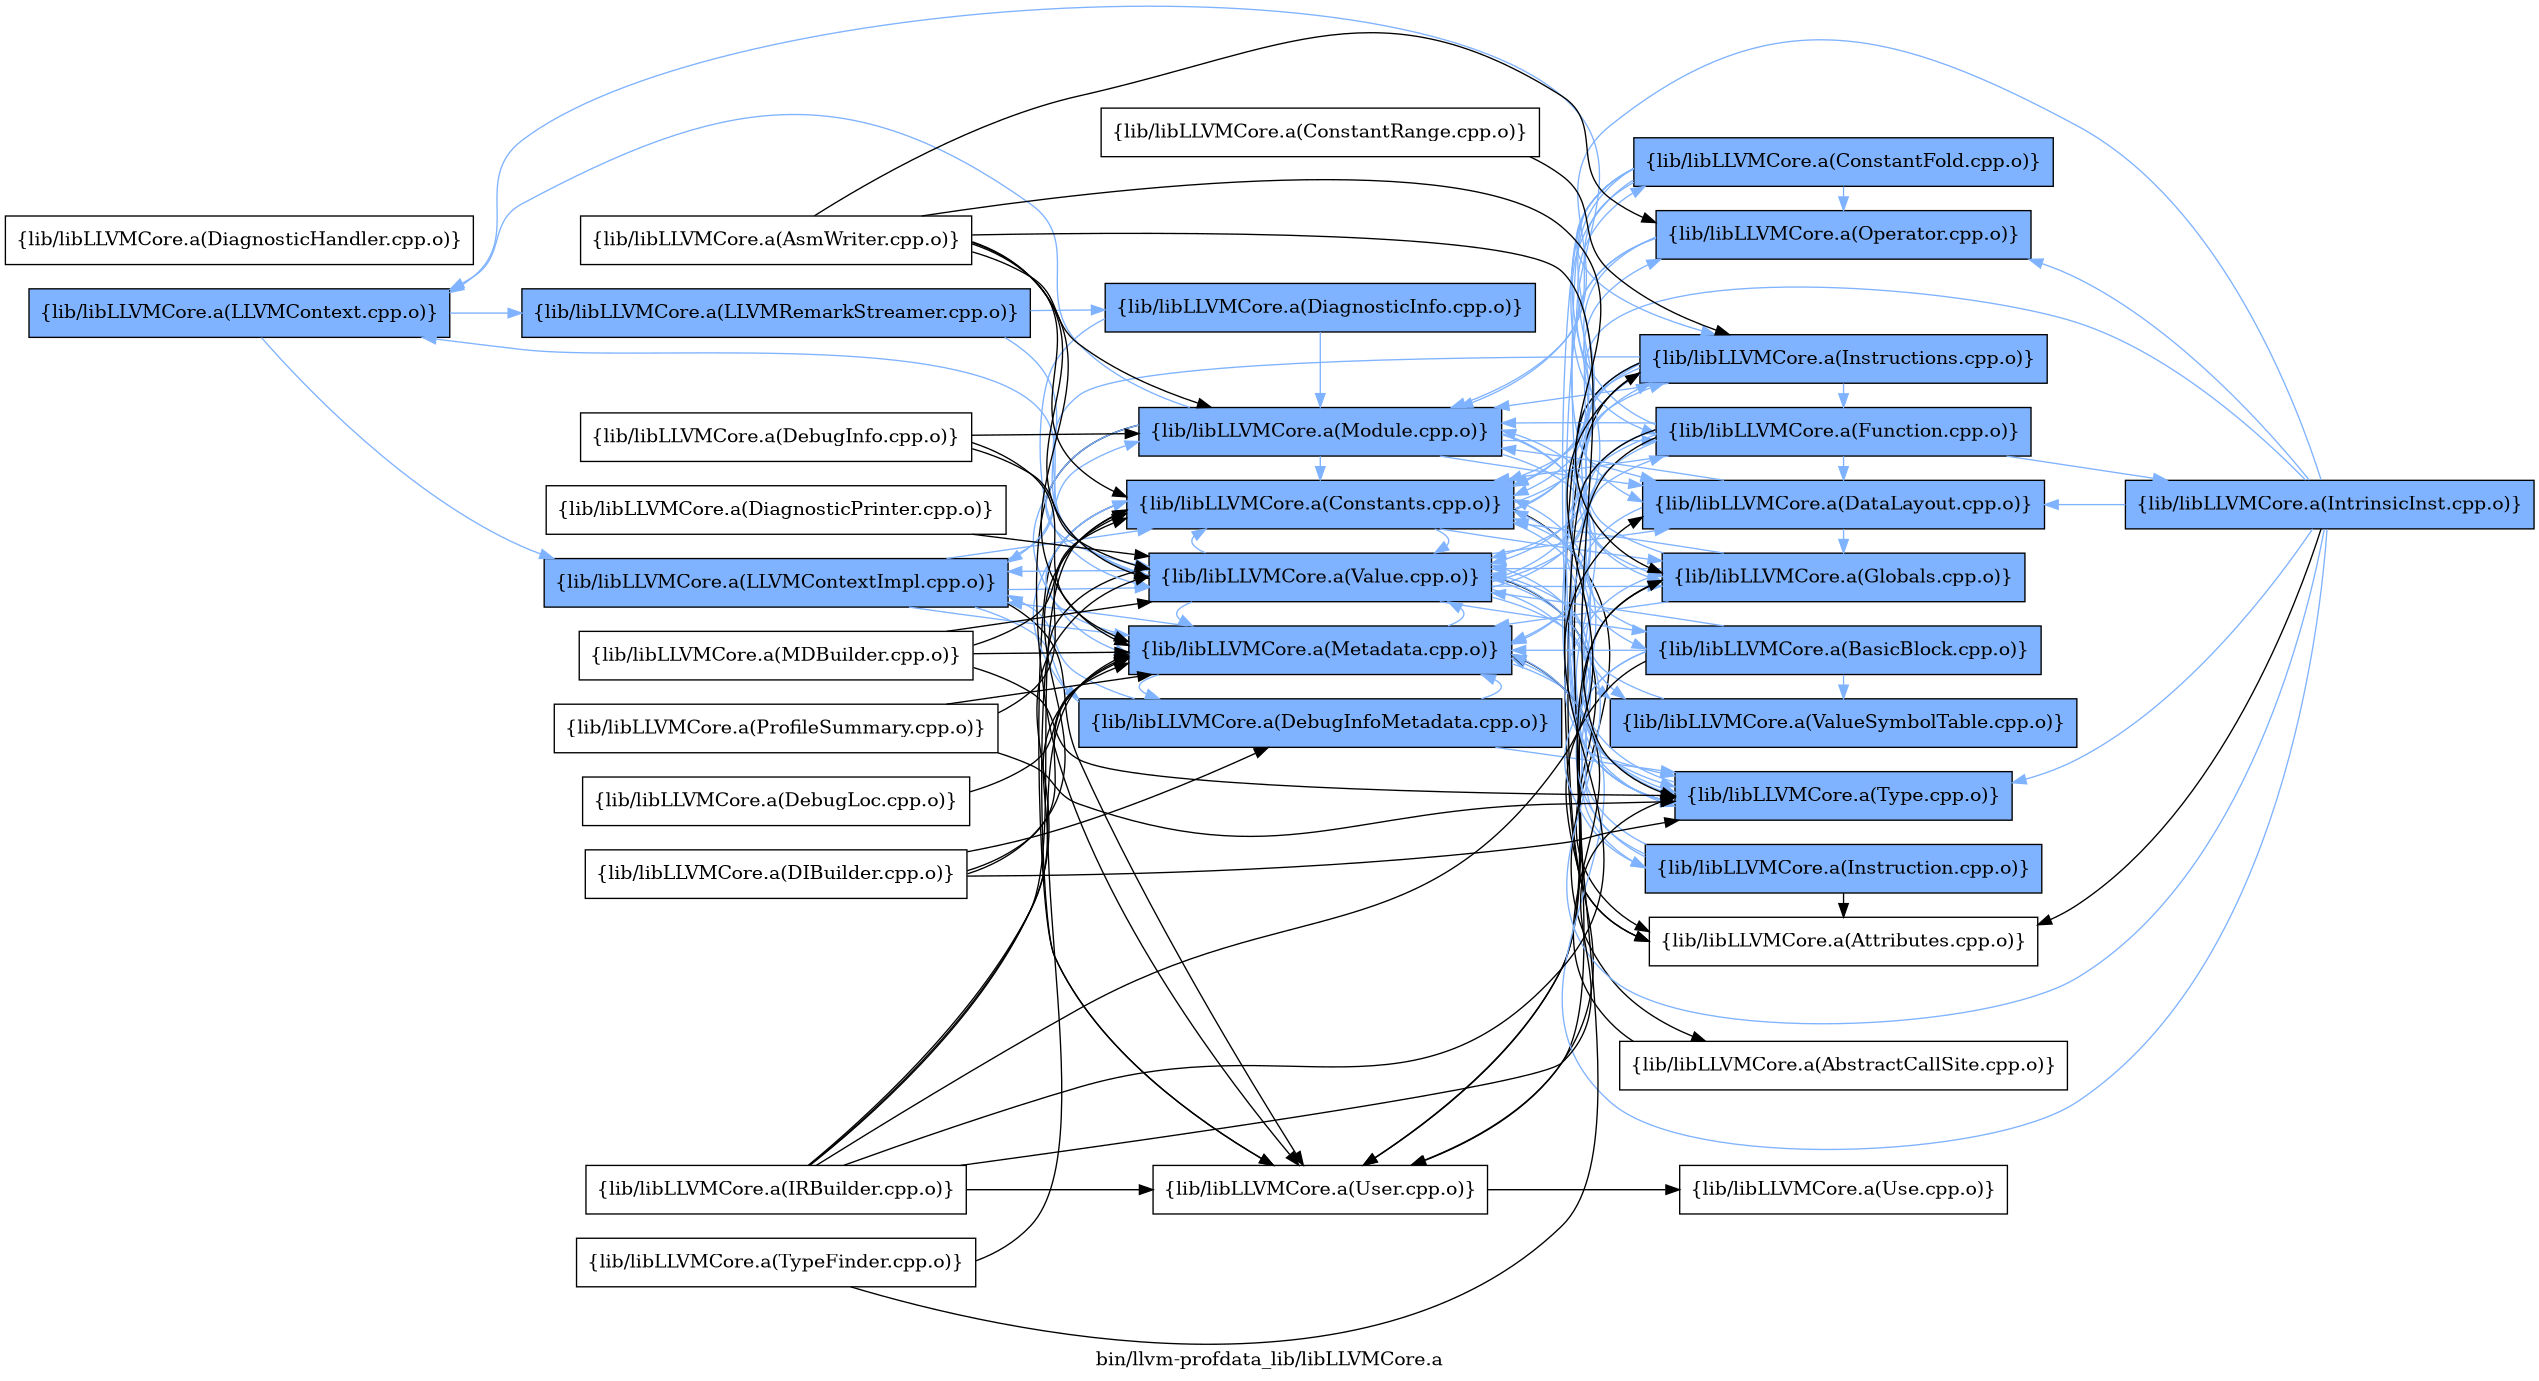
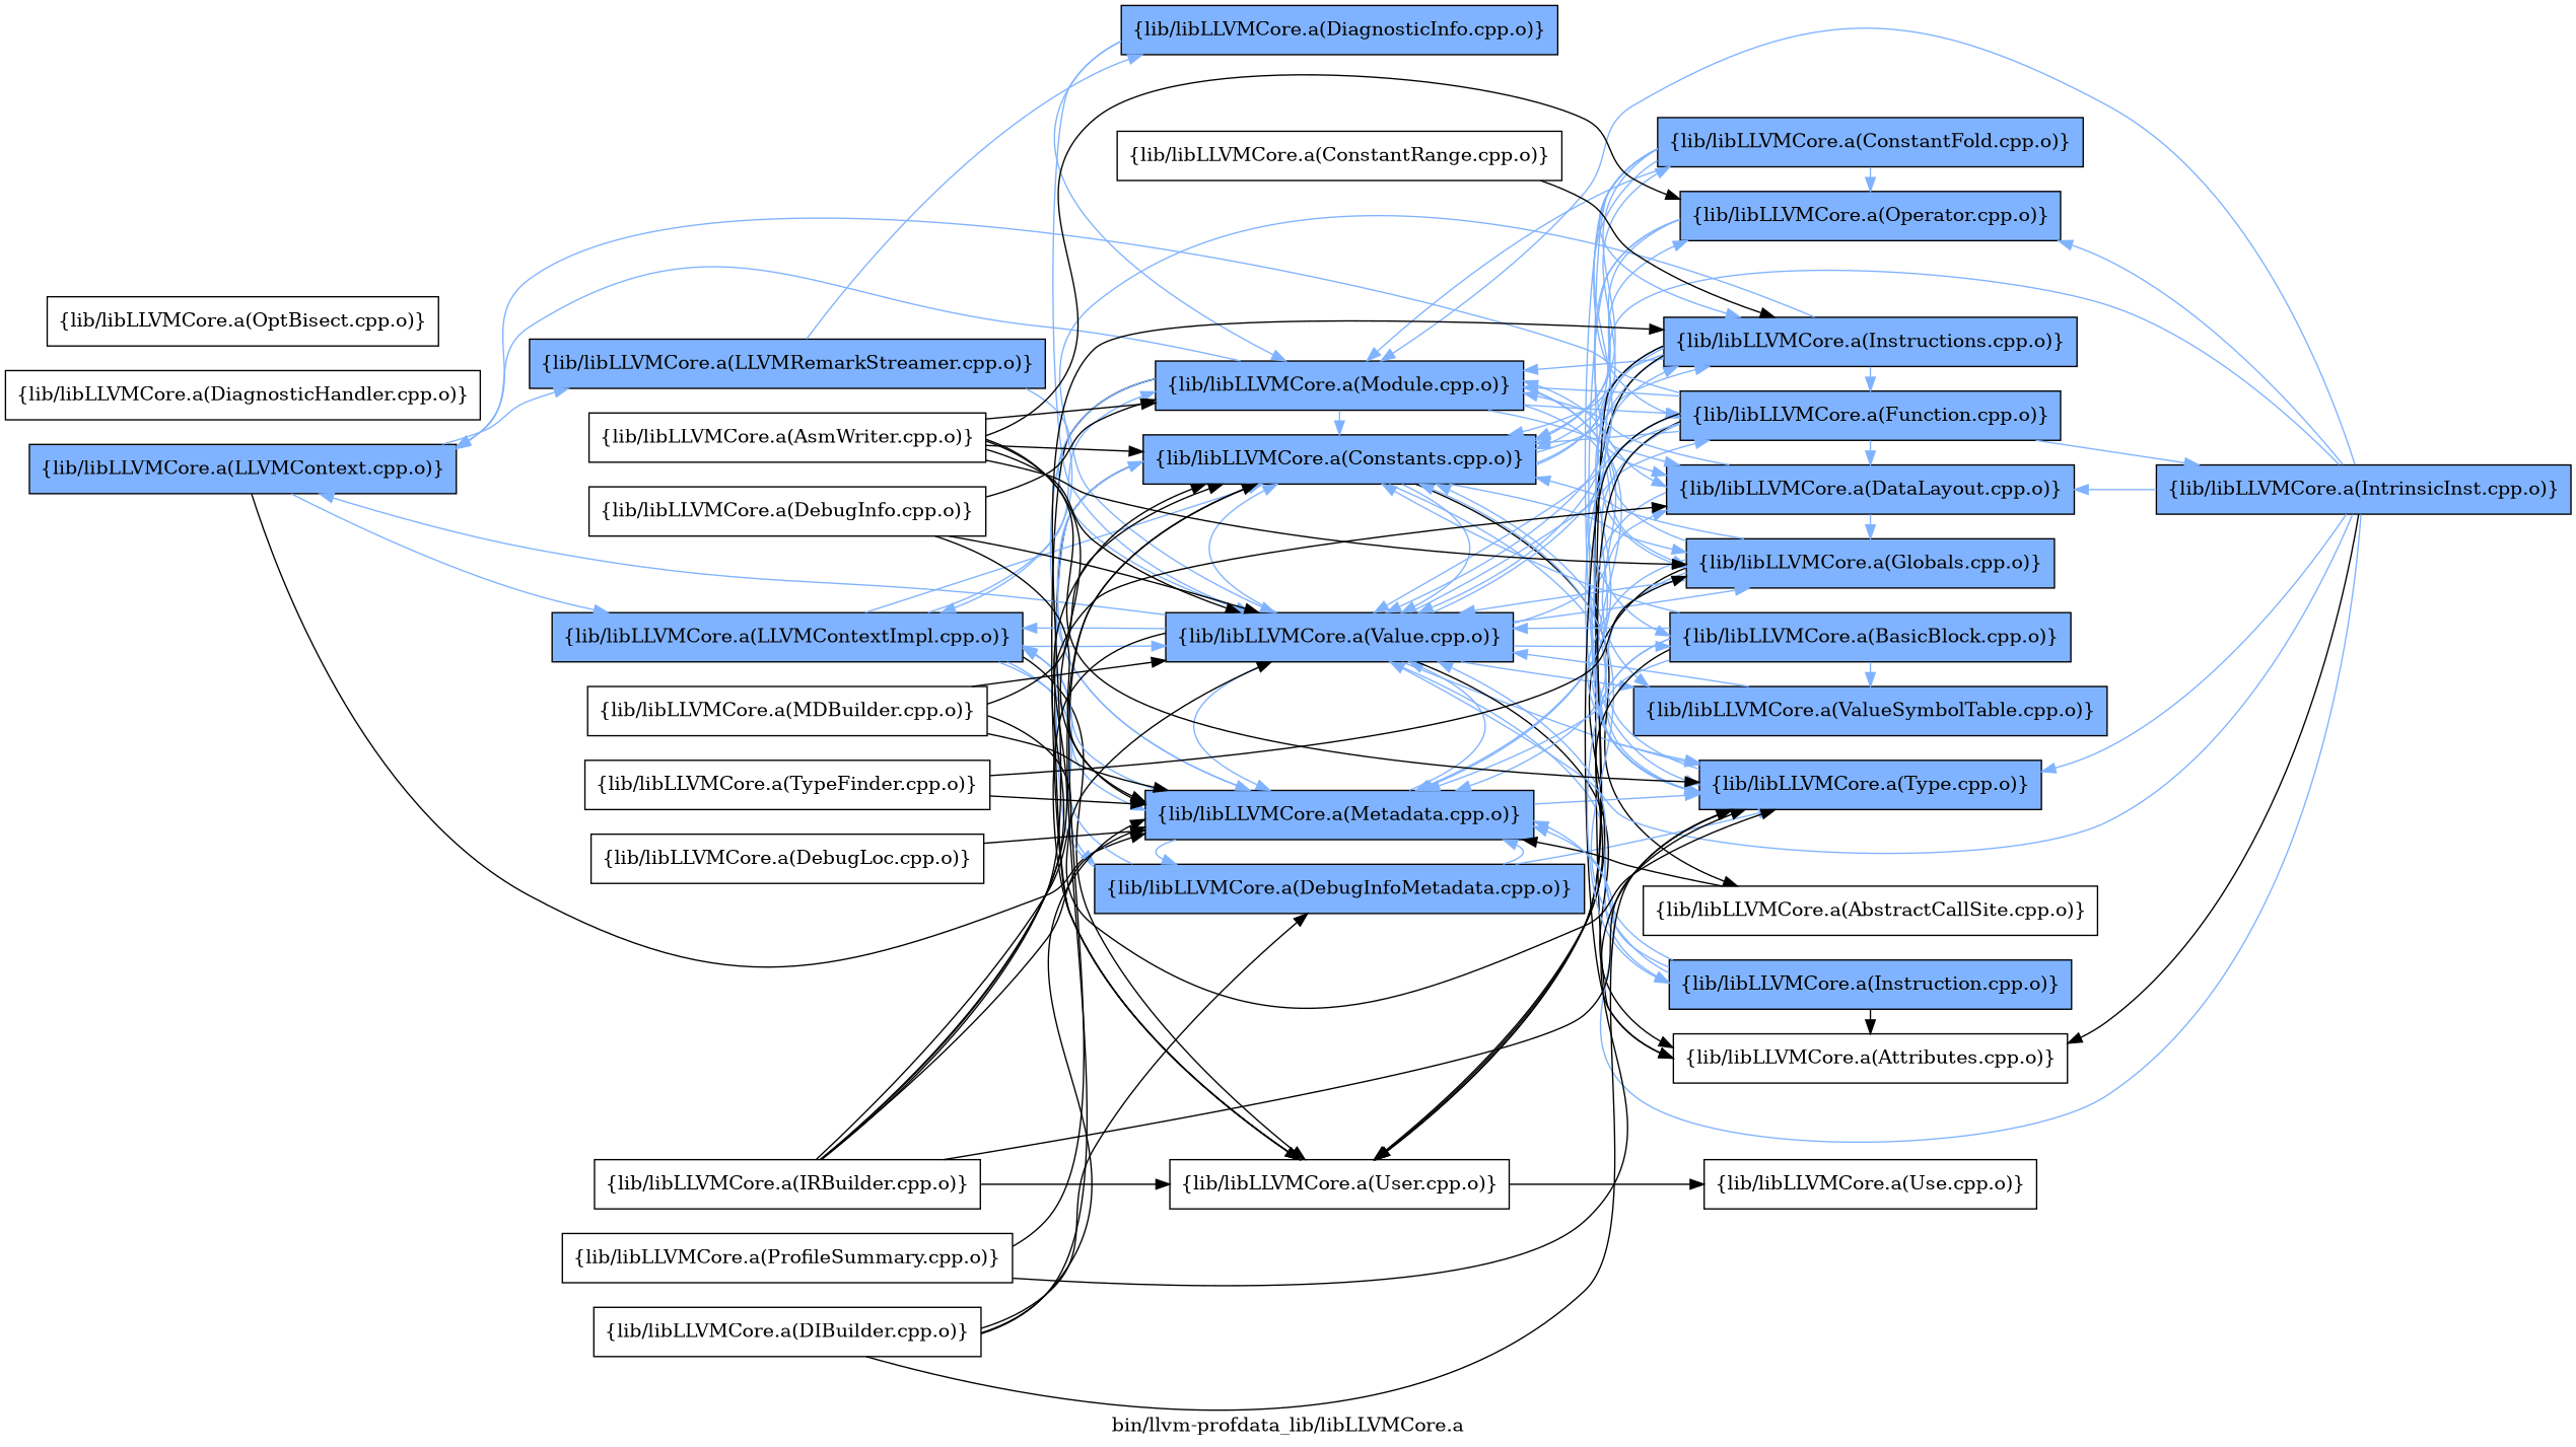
  digraph {
    label="bin/llvm-profdata_lib/libLLVMCore.a"
    rankdir=LR
    node [fillcolor="0.600000 0.5 1" group=1 shape=box style=filled]
    edge [color="0.600000 0.5 1"]
    n1 [label="{lib/libLLVMCore.a(LLVMContext.cpp.o)}"]
    n2 [label="{lib/libLLVMCore.a(LLVMContextImpl.cpp.o)}"]
    n3 [label="{lib/libLLVMCore.a(LLVMRemarkStreamer.cpp.o)}"]
    n4 [label="{lib/libLLVMCore.a(Constants.cpp.o)}"]
    n5 [label="{lib/libLLVMCore.a(DebugInfoMetadata.cpp.o)}"]
    n6 [label="{lib/libLLVMCore.a(Metadata.cpp.o)}"]
    n7 [label="{lib/libLLVMCore.a(Module.cpp.o)}"]
    n8 [group=0 label="{lib/libLLVMCore.a(User.cpp.o)}" fillcolor="" style=""]
    n9 [label="{lib/libLLVMCore.a(Value.cpp.o)}"]
    n10 [label="{lib/libLLVMCore.a(DiagnosticInfo.cpp.o)}"]
    n11 [label="{lib/libLLVMCore.a(Instructions.cpp.o)}"]
    n12 [label="{lib/libLLVMCore.a(Globals.cpp.o)}"]
    n13 [label="{lib/libLLVMCore.a(ConstantFold.cpp.o)}"]
    n14 [label="{lib/libLLVMCore.a(Operator.cpp.o)}"]
    n15 [label="{lib/libLLVMCore.a(Type.cpp.o)}"]
    n16 [label="{lib/libLLVMCore.a(Function.cpp.o)}"]
    n17 [label="{lib/libLLVMCore.a(DataLayout.cpp.o)}"]
    n18 [label="{lib/libLLVMCore.a(ValueSymbolTable.cpp.o)}"]
    n19 [group=0 label="{lib/libLLVMCore.a(Use.cpp.o)}" fillcolor="" style=""]
    n20 [label="{lib/libLLVMCore.a(Instruction.cpp.o)}"]
    n21 [label="{lib/libLLVMCore.a(BasicBlock.cpp.o)}"]
    n22 [group=0 label="{lib/libLLVMCore.a(Attributes.cpp.o)}" fillcolor="" style=""]
    n23 [group=0 label="{lib/libLLVMCore.a(AbstractCallSite.cpp.o)}" fillcolor="" style=""]
    n24 [label="{lib/libLLVMCore.a(IntrinsicInst.cpp.o)}"]
    n25 [group=0 label="{lib/libLLVMCore.a(ProfileSummary.cpp.o)}" fillcolor="" style=""]
-   n26 [group=0 label="{lib/libLLVMCore.a(DiagnosticPrinter.cpp.o)}" fillcolor="" style=""]
    n27 [group=0 label="{lib/libLLVMCore.a(ConstantRange.cpp.o)}" fillcolor="" style=""]
    n28 [group=0 label="{lib/libLLVMCore.a(AsmWriter.cpp.o)}" fillcolor="" style=""]
    n29 [group=0 label="{lib/libLLVMCore.a(DebugLoc.cpp.o)}" fillcolor="" style=""]
    n30 [group=0 label="{lib/libLLVMCore.a(DebugInfo.cpp.o)}" fillcolor="" style=""]
    n31 [group=0 label="{lib/libLLVMCore.a(DIBuilder.cpp.o)}" fillcolor="" style=""]
    n32 [group=0 label="{lib/libLLVMCore.a(IRBuilder.cpp.o)}" fillcolor="" style=""]
    n33 [group=0 label="{lib/libLLVMCore.a(DiagnosticHandler.cpp.o)}" fillcolor="" style=""]
    n34 [group=0 label="{lib/libLLVMCore.a(MDBuilder.cpp.o)}" fillcolor="" style=""]
+   n35 [group=0 label="{lib/libLLVMCore.a(OptBisect.cpp.o)}" fillcolor="" style=""]
    n36 [group=0 label="{lib/libLLVMCore.a(TypeFinder.cpp.o)}" fillcolor="" style=""]
    subgraph sub_1 {
      rank=same
      n1
    }
    subgraph sub_2 {
      rank=same
      n2
      n3
    }
    subgraph sub_3 {
      rank=same
      n4
      n5
      n6
      n7
      n8
      n9
      n10
    }
    subgraph sub_4 {
      rank=same
      n11
      n12
      n13
      n14
      n15
      n16
      n17
      n18
      n19
      n20
      n21
      n22
    }
    subgraph sub_5 {
      rank=same
      n1
    }
    subgraph sub_6 {
      rank=same
      n2
      n3
    }
    subgraph sub_7 {
      rank=same
      n4
      n5
      n6
      n7
      n8
      n9
      n10
    }
    subgraph sub_8 {
      rank=same
      n11
      n12
      n13
      n14
      n15
      n16
      n17
      n18
      n19
      n20
      n21
      n22
    }
    n1 -> n2
    n1 -> n3
    n2 -> n4
    n2 -> n5
    n2 -> n6
    n2 -> n7
    n2 -> n8 [color=""]
    n2 -> n9
    n3 -> n9
    n3 -> n10
    n4 -> n8 [color=""]
    n4 -> n9
    n4 -> n11
    n4 -> n12
    n4 -> n13
    n4 -> n14
    n4 -> n15
    n4 -> n23 [color=""]
    n5 -> n2
    n5 -> n4
    n5 -> n6
    n5 -> n15
    n6 -> n2
    n6 -> n4
    n6 -> n5
    n6 -> n9
    n6 -> n15
    n7 -> n1
    n7 -> n4
    n7 -> n6
    n7 -> n8 [color=""]
    n7 -> n9
    n7 -> n12
    n7 -> n15
    n7 -> n16
    n7 -> n17
    n7 -> n18
    n8 -> n19 [color=""]
    n9 -> n1
    n9 -> n2
    n9 -> n4
    n9 -> n6
    n9 -> n8 [color=""]
    n9 -> n11
    n9 -> n12
    n9 -> n15
    n9 -> n16
    n9 -> n17
    n9 -> n18
    n9 -> n20
    n9 -> n21
    n9 -> n22 [color=""]
    n10 -> n7
    n10 -> n9
    n11 -> n2
    n11 -> n4
    n11 -> n6
    n11 -> n7
    n11 -> n8 [color=""]
    n11 -> n9
    n11 -> n15
    n11 -> n16
    n11 -> n17
    n11 -> n22 [color=""]
    n12 -> n4
    n12 -> n6
    n12 -> n7
    n12 -> n8 [color=""]
    n12 -> n9
    n12 -> n15
    n13 -> n4
    n13 -> n7
    n13 -> n9
    n13 -> n11
    n13 -> n12
    n13 -> n14
    n13 -> n15
    n13 -> n16
    n14 -> n4
    n14 -> n15
    n14 -> n17
    n15 -> n4
    n16 -> n1
    n16 -> n4
    n16 -> n6
    n16 -> n7
    n16 -> n8 [color=""]
    n16 -> n9
    n16 -> n15
    n16 -> n17
    n16 -> n21
    n16 -> n22 [color=""]
    n16 -> n24
    n17 -> n7
    n17 -> n12
    n17 -> n15
    n18 -> n9
    n20 -> n4
    n20 -> n6
    n20 -> n9
    n20 -> n22 [color=""]
    n21 -> n4
    n21 -> n6
    n21 -> n8 [color=""]
    n21 -> n9
    n21 -> n15
    n21 -> n18
    n21 -> n20
    n23 -> n6 [color=""]
    n24 -> n4
    n24 -> n6
    n24 -> n7
    n24 -> n9
    n24 -> n14
    n24 -> n15
    n24 -> n17
    n24 -> n22 [color=""]
    n25 -> n4 [color=""]
-   n25 -> n6 [color=""]
+   n1 -> n6 [color=""]
    n25 -> n15 [color=""]
-   n26 -> n9 [color=""]
    n27 -> n11 [color=""]
    n28 -> n4 [color=""]
    n28 -> n6 [color=""]
    n28 -> n7 [color=""]
    n28 -> n9 [color=""]
    n28 -> n12 [color=""]
    n28 -> n14 [color=""]
    n28 -> n15 [color=""]
    n29 -> n6 [color=""]
    n30 -> n6 [color=""]
    n30 -> n7 [color=""]
    n30 -> n9 [color=""]
    n31 -> n4 [color=""]
    n31 -> n5 [color=""]
    n31 -> n6 [color=""]
    n31 -> n15 [color=""]
    n32 -> n4 [color=""]
    n32 -> n6 [color=""]
    n32 -> n8 [color=""]
    n32 -> n9 [color=""]
    n32 -> n11 [color=""]
    n32 -> n15 [color=""]
    n32 -> n17 [color=""]
    n34 -> n4 [color=""]
    n34 -> n6 [color=""]
    n34 -> n9 [color=""]
    n34 -> n15 [color=""]
    n36 -> n6 [color=""]
    n36 -> n12 [color=""]
  }
